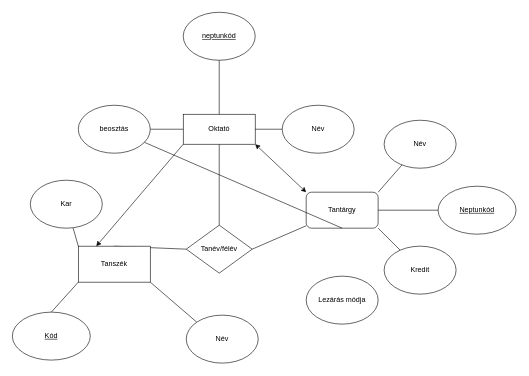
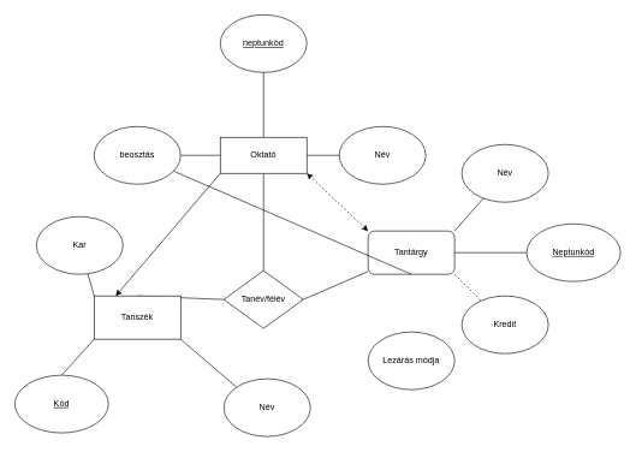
  <mxCell id="0" />
  <mxCell id="1" parent="0" />
  <mxCell id="2" value="Tanév/félév" style="rhombus;whiteSpace=wrap;html=1;" vertex="1" parent="1"><mxGeometry x="310" y="375" width="110" height="80" as="geometry" /></mxCell>
  <mxCell id="3" value="" style="endArrow=none;html=1;rounded=0;entryX=0;entryY=0.5;entryDx=0;entryDy=0;exitX=0.5;exitY=0;exitDx=0;exitDy=0;" edge="1" parent="1" source="4" target="2"><mxGeometry width="50" height="50" relative="1" as="geometry"><mxPoint x="230" y="430" as="sourcePoint" /><mxPoint x="410" y="490" as="targetPoint" /></mxGeometry></mxCell>
  <mxCell id="4" value="Tanszék" style="rounded=0;whiteSpace=wrap;html=1;" vertex="1" parent="1"><mxGeometry x="130" y="410" width="120" height="60" as="geometry" /></mxCell>
  <mxCell id="5" value="" style="endArrow=none;html=1;rounded=0;entryX=0;entryY=1;entryDx=0;entryDy=0;exitX=0.5;exitY=0;exitDx=0;exitDy=0;" edge="1" parent="1" source="6" target="4"><mxGeometry width="50" height="50" relative="1" as="geometry"><mxPoint x="150" y="520" as="sourcePoint" /><mxPoint x="410" y="490" as="targetPoint" /></mxGeometry></mxCell>
  <mxCell id="6" value="&lt;u&gt;Kód&lt;/u&gt;" style="ellipse;whiteSpace=wrap;html=1;" vertex="1" parent="1"><mxGeometry x="20" y="520" width="130" height="80" as="geometry" /></mxCell>
  <mxCell id="7" value="" style="endArrow=none;html=1;rounded=0;entryX=1;entryY=1;entryDx=0;entryDy=0;exitX=0;exitY=0;exitDx=0;exitDy=0;" edge="1" parent="1" source="8" target="4"><mxGeometry width="50" height="50" relative="1" as="geometry"><mxPoint x="290" y="570" as="sourcePoint" /><mxPoint x="410" y="490" as="targetPoint" /></mxGeometry></mxCell>
  <mxCell id="8" value="Név" style="ellipse;whiteSpace=wrap;html=1;" vertex="1" parent="1"><mxGeometry x="310" y="525" width="120" height="80" as="geometry" /></mxCell>
  <mxCell id="9" value="" style="endArrow=none;html=1;rounded=0;exitX=0;exitY=0;exitDx=0;exitDy=0;" edge="1" parent="1" source="4" target="10"><mxGeometry width="50" height="50" relative="1" as="geometry"><mxPoint x="360" y="540" as="sourcePoint" /><mxPoint x="110" y="340" as="targetPoint" /></mxGeometry></mxCell>
  <mxCell id="10" value="Kar" style="ellipse;whiteSpace=wrap;html=1;" vertex="1" parent="1"><mxGeometry x="50" y="300" width="120" height="80" as="geometry" /></mxCell>
  <mxCell id="11" value="" style="endArrow=none;html=1;rounded=0;exitX=0.5;exitY=0;exitDx=0;exitDy=0;entryX=0.5;entryY=1;entryDx=0;entryDy=0;" edge="1" parent="1" source="2" target="12"><mxGeometry width="50" height="50" relative="1" as="geometry"><mxPoint x="360" y="540" as="sourcePoint" /><mxPoint x="355.432" y="239.836" as="targetPoint" /></mxGeometry></mxCell>
  <mxCell id="12" value="Oktató" style="rounded=0;whiteSpace=wrap;html=1;" vertex="1" parent="1"><mxGeometry x="305" y="190" width="120" height="50" as="geometry" /></mxCell>
  <mxCell id="13" value="&lt;u&gt;neptunkód&lt;/u&gt;" style="ellipse;whiteSpace=wrap;html=1;rounded=0;" vertex="1" parent="1"><mxGeometry x="305" y="20" width="120" height="80" as="geometry" /></mxCell>
  <mxCell id="14" value="" style="endArrow=none;html=1;rounded=0;entryX=0.5;entryY=1;entryDx=0;entryDy=0;exitX=0.5;exitY=0;exitDx=0;exitDy=0;" edge="1" parent="1" source="12" target="13"><mxGeometry width="50" height="50" relative="1" as="geometry"><mxPoint x="360" y="310" as="sourcePoint" /><mxPoint x="410" y="260" as="targetPoint" /></mxGeometry></mxCell>
  <mxCell id="15" value="" style="endArrow=none;html=1;rounded=0;exitX=1;exitY=0.5;exitDx=0;exitDy=0;" edge="1" parent="1" source="12" target="16"><mxGeometry width="50" height="50" relative="1" as="geometry"><mxPoint x="384" y="190" as="sourcePoint" /><mxPoint x="470" y="160" as="targetPoint" /></mxGeometry></mxCell>
  <mxCell id="16" value="Név" style="ellipse;whiteSpace=wrap;html=1;" vertex="1" parent="1"><mxGeometry x="470" y="175" width="120" height="80" as="geometry" /></mxCell>
  <mxCell id="17" value="" style="endArrow=none;html=1;rounded=0;entryX=0;entryY=0.5;entryDx=0;entryDy=0;exitX=1;exitY=0.5;exitDx=0;exitDy=0;" edge="1" parent="1" source="18" target="12"><mxGeometry width="50" height="50" relative="1" as="geometry"><mxPoint x="140" y="190" as="sourcePoint" /><mxPoint x="260" y="200" as="targetPoint" /></mxGeometry></mxCell>
  <mxCell id="18" value="beosztás" style="ellipse;whiteSpace=wrap;html=1;" vertex="1" parent="1"><mxGeometry x="130" y="175" width="120" height="80" as="geometry" /></mxCell>
  <mxCell id="19" value="" style="endArrow=none;html=1;rounded=0;exitX=1;exitY=0.5;exitDx=0;exitDy=0;" edge="1" parent="1" source="2" target="20"><mxGeometry width="50" height="50" relative="1" as="geometry"><mxPoint x="360" y="310" as="sourcePoint" /><mxPoint x="500" y="350" as="targetPoint" /></mxGeometry></mxCell>
  <mxCell id="20" value="Tantárgy" style="whiteSpace=wrap;html=1;rounded=1;" vertex="1" parent="1"><mxGeometry x="510" y="320" width="120" height="60" as="geometry" /></mxCell>
  <mxCell id="21" value="&lt;u&gt;Neptunkód&lt;/u&gt;" style="ellipse;whiteSpace=wrap;html=1;rounded=0;" vertex="1" parent="1"><mxGeometry x="730" y="310" width="130" height="80" as="geometry" /></mxCell>
  <mxCell id="22" value="" style="endArrow=none;html=1;rounded=0;exitX=1;exitY=0.5;exitDx=0;exitDy=0;entryX=0;entryY=0.5;entryDx=0;entryDy=0;" edge="1" parent="1" source="20" target="21"><mxGeometry width="50" height="50" relative="1" as="geometry"><mxPoint x="360" y="310" as="sourcePoint" /><mxPoint x="410" y="260" as="targetPoint" /></mxGeometry></mxCell>
  <mxCell id="23" value="" style="endArrow=none;html=1;rounded=0;exitX=1;exitY=0;exitDx=0;exitDy=0;" edge="1" parent="1" source="20" target="24"><mxGeometry width="50" height="50" relative="1" as="geometry"><mxPoint x="360" y="310" as="sourcePoint" /><mxPoint x="680" y="250" as="targetPoint" /></mxGeometry></mxCell>
  <mxCell id="24" value="Név" style="ellipse;whiteSpace=wrap;html=1;" vertex="1" parent="1"><mxGeometry x="640" y="200" width="120" height="80" as="geometry" /></mxCell>
- <mxCell id="25" value="" style="endArrow=none;html=1;rounded=0;exitX=1;exitY=1;exitDx=0;exitDy=0;" edge="1" parent="1" source="20" target="26"><mxGeometry width="50" height="50" relative="1" as="geometry"><mxPoint x="360" y="310" as="sourcePoint" /><mxPoint x="700" y="430" as="targetPoint" /></mxGeometry></mxCell>
+ <mxCell id="25" value="" style="endArrow=none;html=1;rounded=0;exitX=1;exitY=1;exitDx=0;exitDy=0;dashed=1;" edge="1" parent="1" source="20" target="26"><mxGeometry width="50" height="50" relative="1" as="geometry"><mxPoint x="360" y="310" as="sourcePoint" /><mxPoint x="700" y="430" as="targetPoint" /></mxGeometry></mxCell>
  <mxCell id="26" value="Kredit" style="ellipse;whiteSpace=wrap;html=1;" vertex="1" parent="1"><mxGeometry x="640" y="410" width="120" height="80" as="geometry" /></mxCell>
  <mxCell id="27" value="" style="endArrow=none;html=1;rounded=0;exitX=0.5;exitY=1;exitDx=0;exitDy=0;" edge="1" parent="1" source="20" target="18"><mxGeometry width="50" height="50" relative="1" as="geometry"><mxPoint x="360" y="310" as="sourcePoint" /><mxPoint x="570" y="450" as="targetPoint" /></mxGeometry></mxCell>
  <mxCell id="28" value="Lezárás módja" style="ellipse;whiteSpace=wrap;html=1;" vertex="1" parent="1"><mxGeometry x="510" y="460" width="120" height="80" as="geometry" /></mxCell>
  <mxCell id="29" value="" style="endArrow=classic;html=1;rounded=0;exitX=0;exitY=1;exitDx=0;exitDy=0;entryX=0.25;entryY=0;entryDx=0;entryDy=0;" edge="1" parent="1" source="12" target="4"><mxGeometry width="50" height="50" relative="1" as="geometry"><mxPoint x="360" y="310" as="sourcePoint" /><mxPoint x="410" y="260" as="targetPoint" /></mxGeometry></mxCell>
- <mxCell id="30" value="" style="endArrow=classic;startArrow=classic;html=1;rounded=0;entryX=1;entryY=1;entryDx=0;entryDy=0;exitX=0;exitY=0;exitDx=0;exitDy=0;" edge="1" parent="1" source="20" target="12"><mxGeometry width="50" height="50" relative="1" as="geometry"><mxPoint x="360" y="310" as="sourcePoint" /><mxPoint x="410" y="260" as="targetPoint" /></mxGeometry></mxCell>
+ <mxCell id="30" value="" style="endArrow=classic;startArrow=classic;html=1;rounded=0;entryX=1;entryY=1;entryDx=0;entryDy=0;exitX=0;exitY=0;exitDx=0;exitDy=0;dashed=1;" edge="1" parent="1" source="20" target="12"><mxGeometry width="50" height="50" relative="1" as="geometry"><mxPoint x="360" y="310" as="sourcePoint" /><mxPoint x="410" y="260" as="targetPoint" /></mxGeometry></mxCell>
